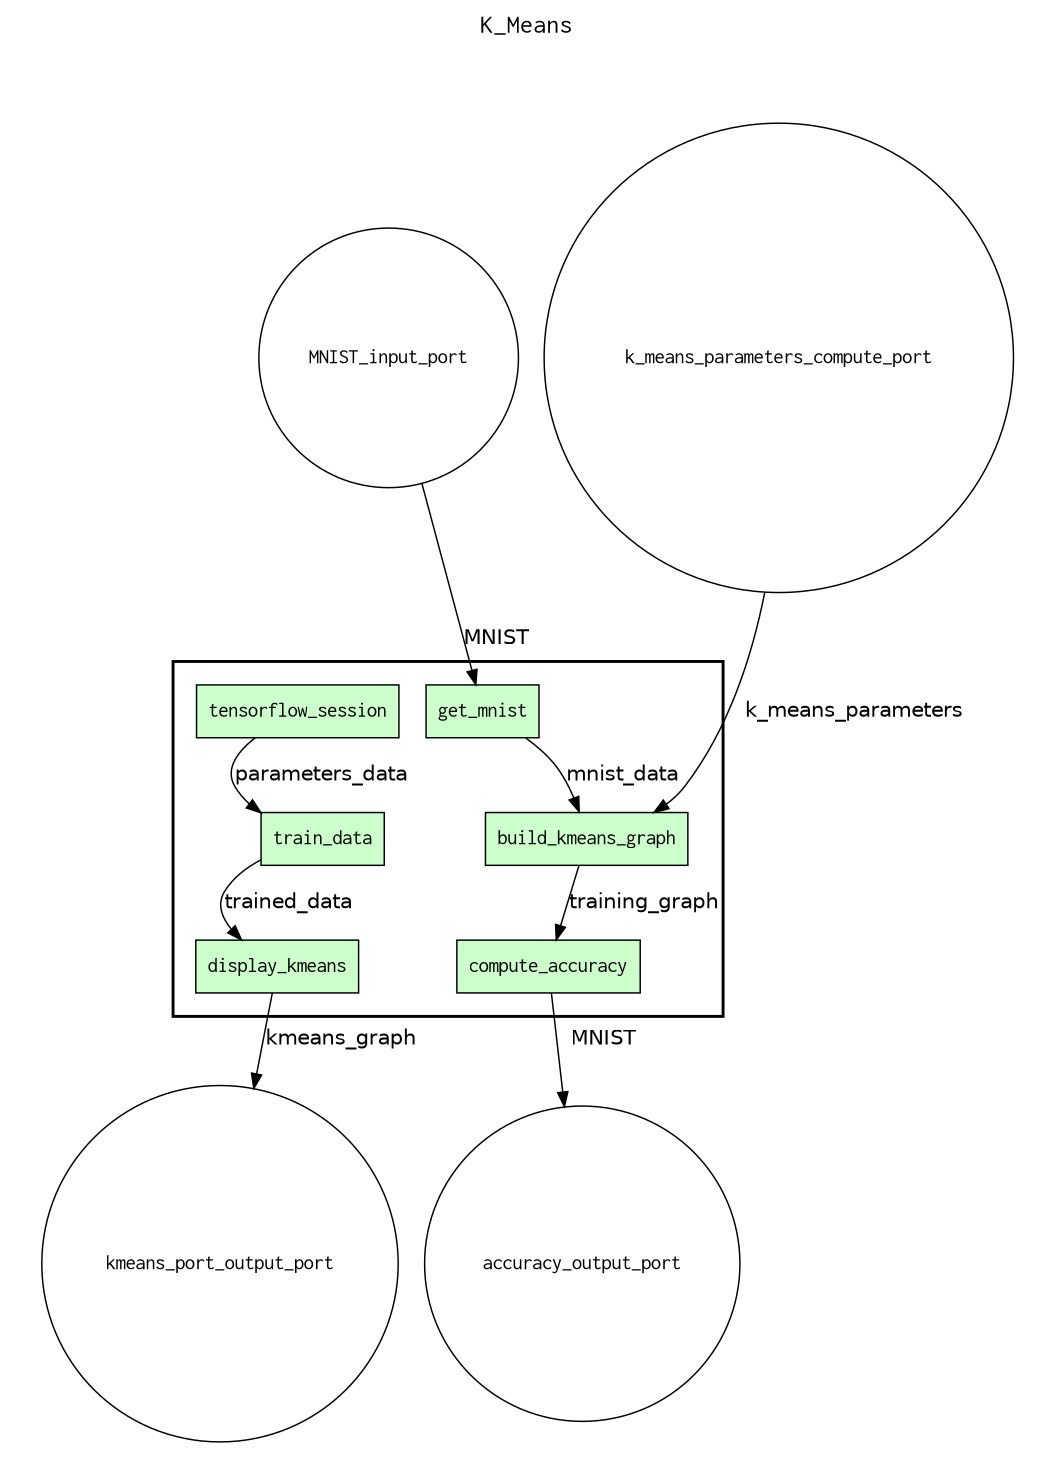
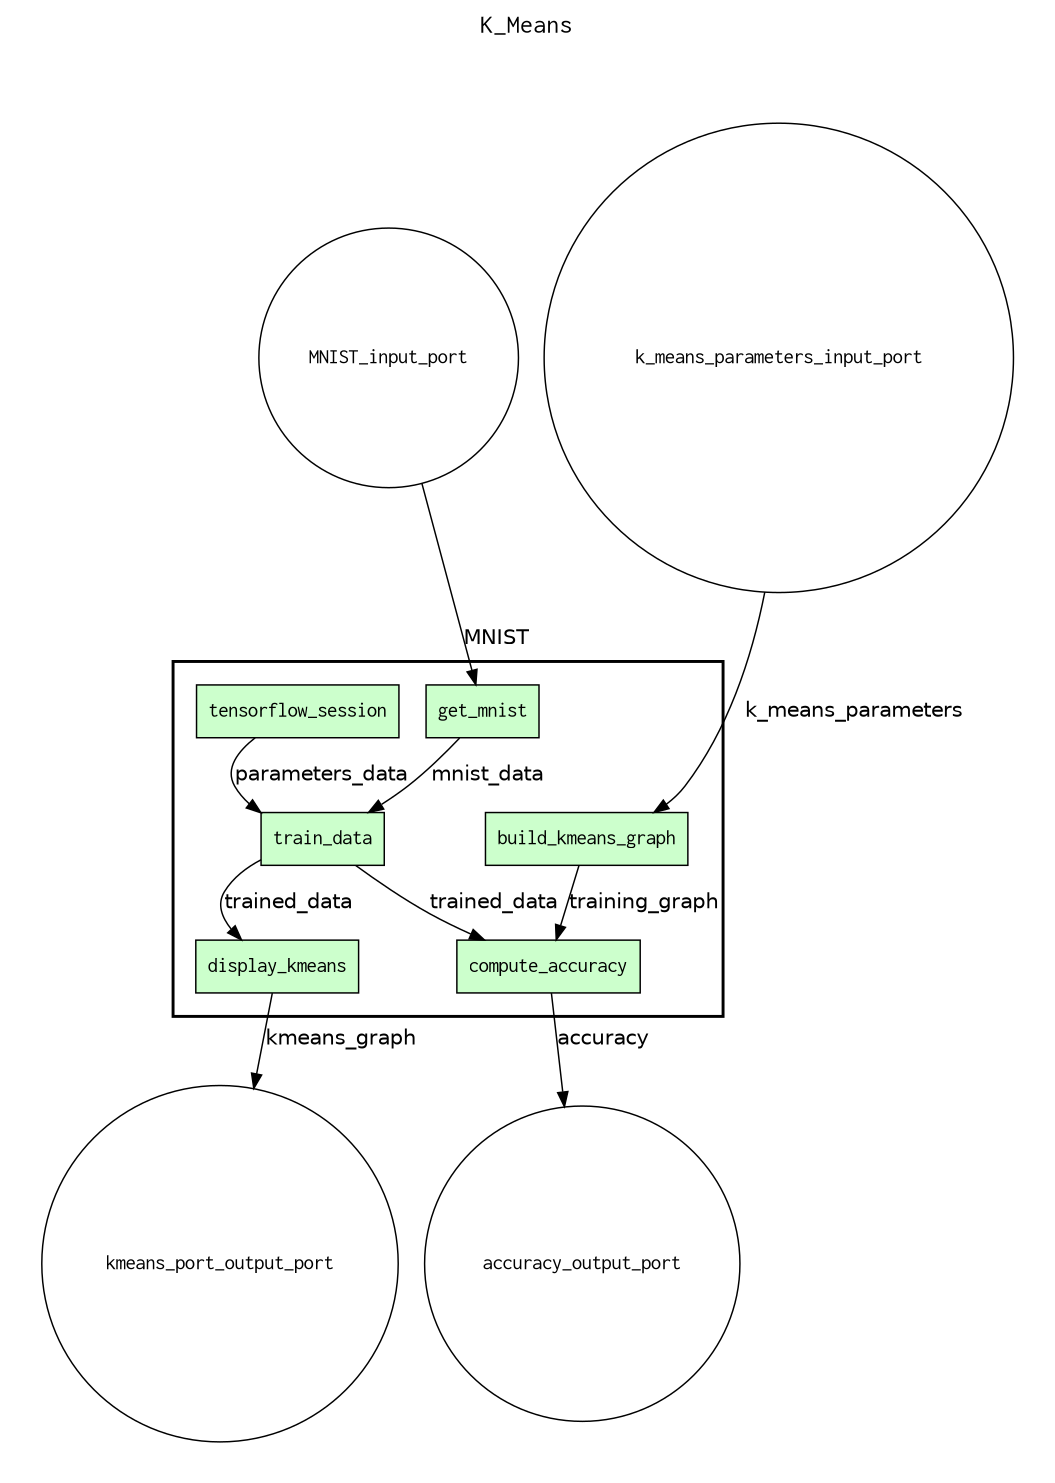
  digraph {
    fontname=Courier
    fontsize=18
    label=K_Means
    labelloc=t
    rankdir=TB
    node [fillcolor="#CCFFCC" fontname=Courier peripheries=1 shape=box style=filled]
    edge [fontname=Helvetica]
    get_mnist
    build_kmeans_graph
    tensorflow_session
    train_data
    n5 [label=display_kmeans]
    compute_accuracy
    MNIST_input_port [fillcolor="#FFFFFF" shape=circle width=0.2]
-   k_means_parameters_input_port [fillcolor="#FFFFFF" shape=circle width=0.2 label=k_means_parameters_compute_port]
+   k_means_parameters_input_port [fillcolor="#FFFFFF" shape=circle width=0.2]
    accuracy_output_port [fillcolor="#FFFFFF" shape=circle width=0.2]
    n10 [fillcolor="#FFFFFF" label=kmeans_port_output_port shape=circle width=0.2]
    subgraph cluster_1 {
      color=black
      label=""
      penwidth=2
      subgraph cluster_2 {
        color=white
        label=""
        penwidth=2
        get_mnist
        build_kmeans_graph
        tensorflow_session
        train_data
        n5
        compute_accuracy
      }
    }
    subgraph cluster_3 {
      color=white
      label=""
      subgraph cluster_4 {
        color=white
        label=""
        MNIST_input_port
        k_means_parameters_input_port
      }
    }
    subgraph cluster_5 {
      color=white
      label=""
      subgraph cluster_6 {
        color=white
        label=""
        accuracy_output_port
        n10
      }
    }
-   get_mnist -> build_kmeans_graph [label=mnist_data]
+   get_mnist -> train_data [label=mnist_data]
    build_kmeans_graph -> compute_accuracy [label=training_graph]
    tensorflow_session -> train_data [label=parameters_data]
    train_data -> n5 [label=trained_data]
+   train_data -> compute_accuracy [label=trained_data]
    n5 -> n10 [label=kmeans_graph]
-   compute_accuracy -> accuracy_output_port [label=MNIST]
+   compute_accuracy -> accuracy_output_port [label=accuracy]
    MNIST_input_port -> get_mnist [label=MNIST]
    k_means_parameters_input_port -> build_kmeans_graph [label=k_means_parameters]
  }
